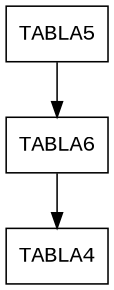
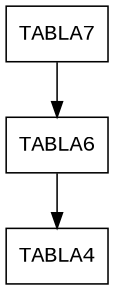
  digraph {
    fontname="Liberation Mono"
    ordering=out
    rankdir=TB
    node [fontname="Liberation Mono" shape=box]
    edge [fontname="Liberation Mono"]
-   n1 [label=TABLA5]
+   n1 [label=TABLA7]
    n2 [label=TABLA6]
    n3 [label=TABLA4]
    n1 -> n2
    n2 -> n3
  }
